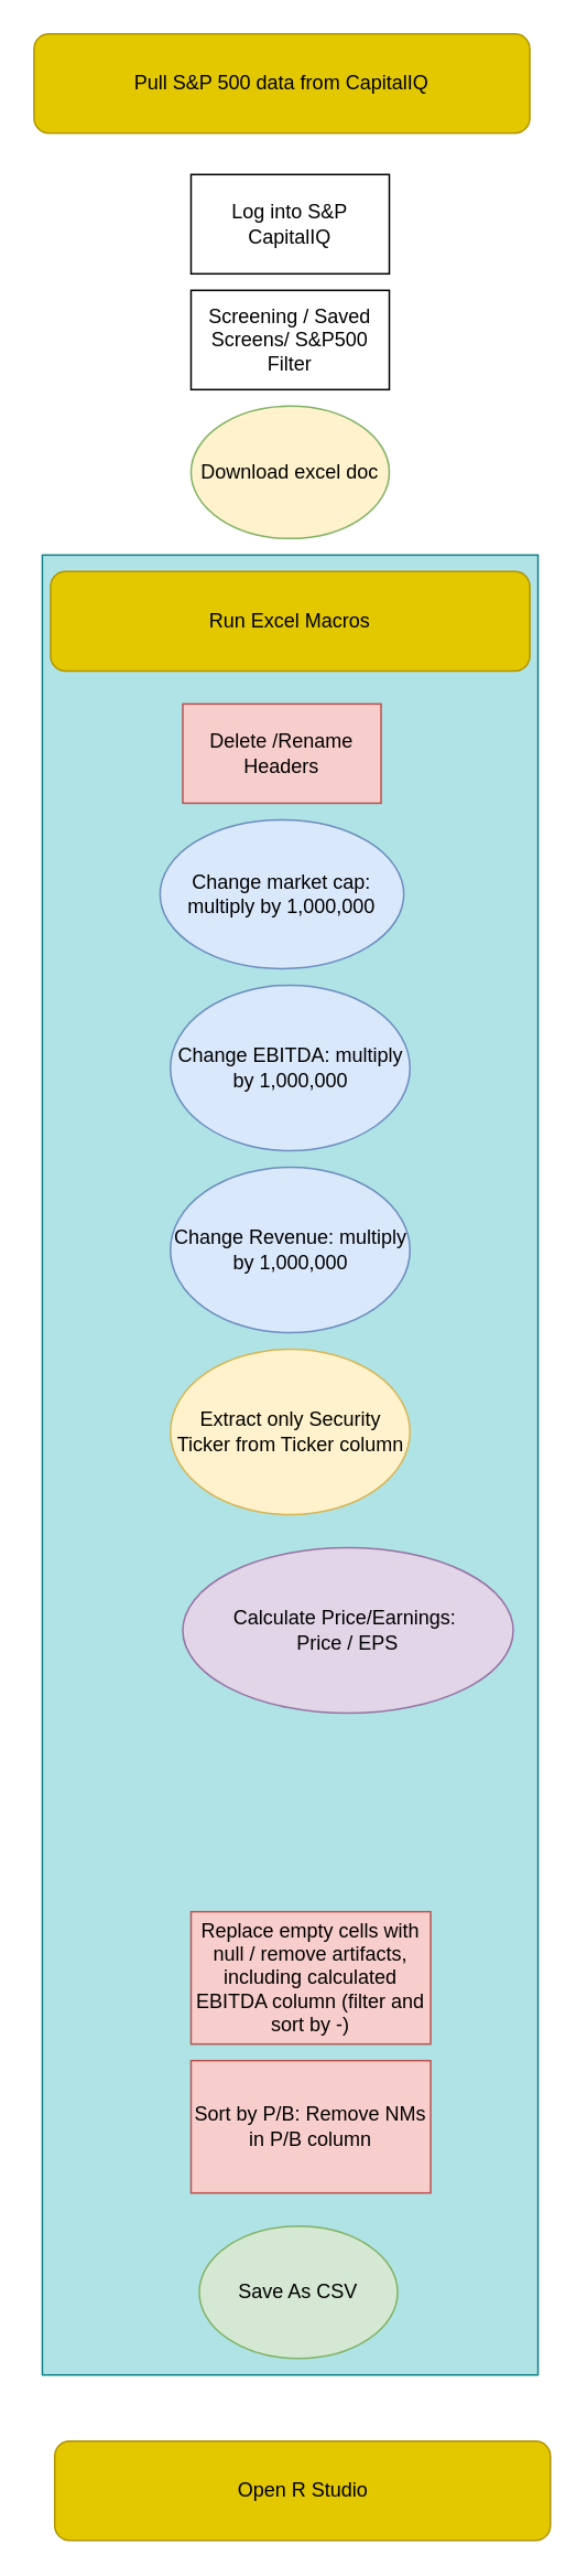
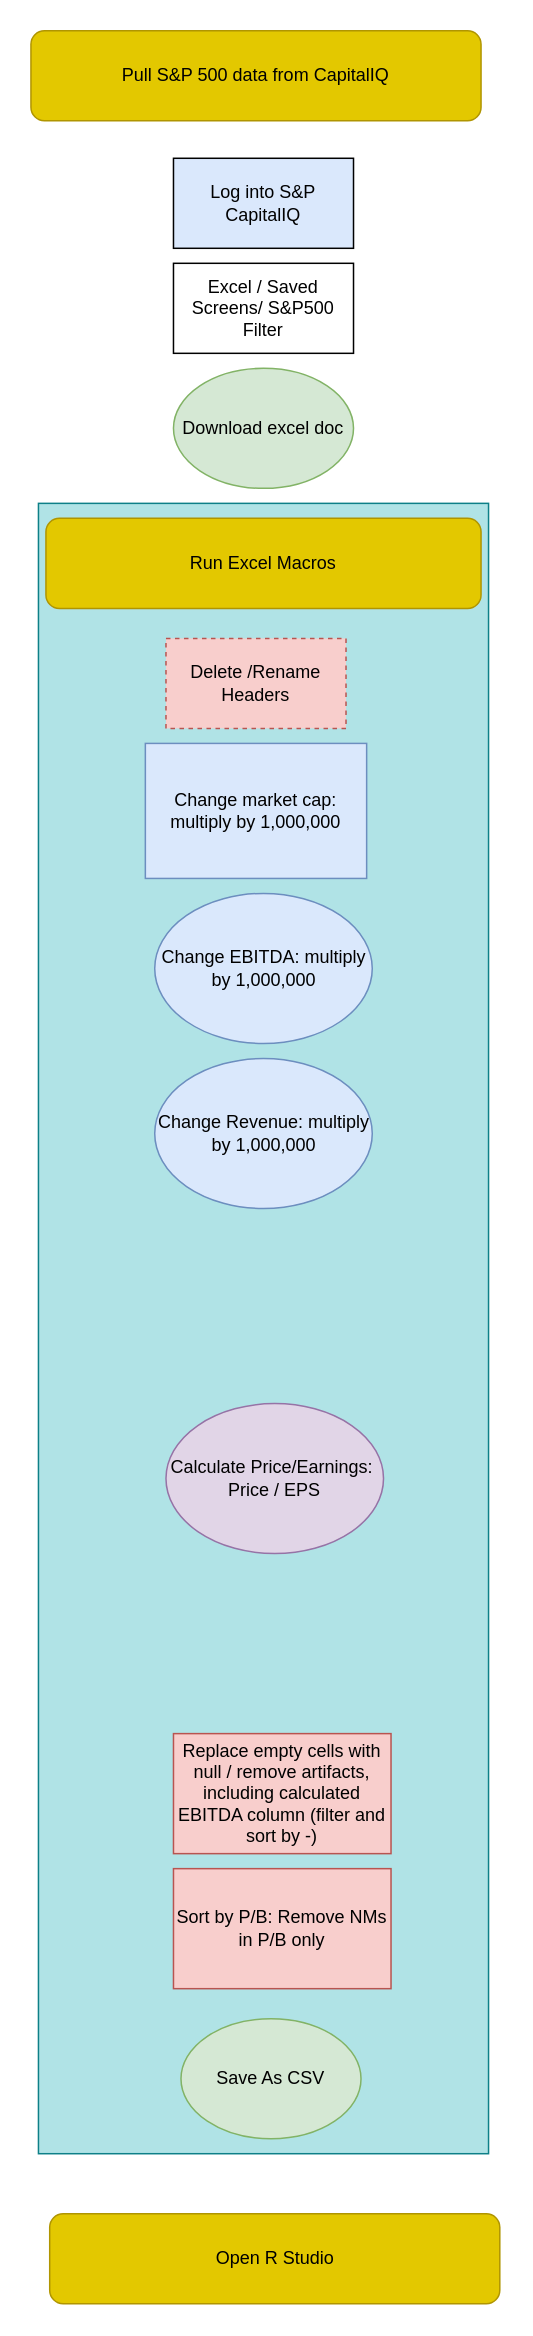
  <mxCell id="0" />
  <mxCell id="1" parent="0" />
  <mxCell id="2" value="" style="rounded=0;whiteSpace=wrap;html=1;fillColor=#b0e3e6;strokeColor=#0e8088;" vertex="1" parent="1"><mxGeometry x="25" y="335" width="300" height="1100" as="geometry" /></mxCell>
  <mxCell id="3" value="Pull S&amp;amp;P 500 data from CapitalIQ" style="rounded=1;whiteSpace=wrap;html=1;fillColor=#e3c800;fontColor=#000000;strokeColor=#B09500;" vertex="1" parent="1"><mxGeometry x="20" y="20" width="300" height="60" as="geometry" /></mxCell>
- <mxCell id="4" value="Screening / Saved Screens/ S&amp;amp;P500 Filter" style="rounded=0;whiteSpace=wrap;html=1;" vertex="1" parent="1"><mxGeometry x="115" y="175" width="120" height="60" as="geometry" /></mxCell>
- <mxCell id="5" value="Download excel doc" style="ellipse;whiteSpace=wrap;html=1;fillColor=#fff2cc;strokeColor=#82b366;" vertex="1" parent="1"><mxGeometry x="115" y="245" width="120" height="80" as="geometry" /></mxCell>
- <mxCell id="6" value="Delete /Rename Headers" style="rounded=0;whiteSpace=wrap;html=1;fillColor=#f8cecc;strokeColor=#b85450;" vertex="1" parent="1"><mxGeometry x="110" y="425" width="120" height="60" as="geometry" /></mxCell>
- <mxCell id="7" value="Change market cap: multiply by 1,000,000" style="ellipse;whiteSpace=wrap;html=1;fillColor=#dae8fc;strokeColor=#6c8ebf;" vertex="1" parent="1"><mxGeometry x="96.25" y="495" width="147.5" height="90" as="geometry" /></mxCell>
+ <mxCell id="4" value="Excel / Saved Screens/ S&amp;amp;P500 Filter" style="rounded=0;whiteSpace=wrap;html=1;" vertex="1" parent="1"><mxGeometry x="115" y="175" width="120" height="60" as="geometry" /></mxCell>
+ <mxCell id="5" value="Download excel doc" style="ellipse;whiteSpace=wrap;html=1;fillColor=#d5e8d4;strokeColor=#82b366;" vertex="1" parent="1"><mxGeometry x="115" y="245" width="120" height="80" as="geometry" /></mxCell>
+ <mxCell id="6" value="Delete /Rename Headers" style="rounded=0;whiteSpace=wrap;html=1;fillColor=#f8cecc;strokeColor=#b85450;dashed=1;" vertex="1" parent="1"><mxGeometry x="110" y="425" width="120" height="60" as="geometry" /></mxCell>
+ <mxCell id="7" value="Change market cap: multiply by 1,000,000" style="whiteSpace=wrap;html=1;fillColor=#dae8fc;strokeColor=#6c8ebf;rounded=0;" vertex="1" parent="1"><mxGeometry x="96.25" y="495" width="147.5" height="90" as="geometry" /></mxCell>
  <mxCell id="8" value="Change EBITDA: multiply by 1,000,000" style="ellipse;whiteSpace=wrap;html=1;fillColor=#dae8fc;strokeColor=#6c8ebf;" vertex="1" parent="1"><mxGeometry x="102.5" y="595" width="145" height="100" as="geometry" /></mxCell>
  <mxCell id="9" value="Replace empty cells with null / remove artifacts, including calculated EBITDA column (filter and sort by -)" style="square;whiteSpace=wrap;html=1;fillColor=#f8cecc;strokeColor=#b85450;" vertex="1" parent="1"><mxGeometry x="115" y="1155" width="145" height="80" as="geometry" /></mxCell>
- <mxCell id="10" value="Extract only Security Ticker from Ticker column" style="ellipse;whiteSpace=wrap;html=1;fillColor=#fff2cc;strokeColor=#d6b656;" vertex="1" parent="1"><mxGeometry x="102.5" y="815" width="145" height="100" as="geometry" /></mxCell>
- <mxCell id="11" value="Calculate Price/Earnings:&amp;nbsp;&lt;br&gt;Price / EPS" style="ellipse;whiteSpace=wrap;html=1;fillColor=#e1d5e7;strokeColor=#9673a6;" vertex="1" parent="1"><mxGeometry x="110" y="935" width="200" height="100" as="geometry" /></mxCell>
+ <mxCell id="11" value="Calculate Price/Earnings:&amp;nbsp;&lt;br&gt;Price / EPS" style="ellipse;whiteSpace=wrap;html=1;fillColor=#e1d5e7;strokeColor=#9673a6;" vertex="1" parent="1"><mxGeometry x="110" y="935" width="145" height="100" as="geometry" /></mxCell>
  <mxCell id="12" value="Change Revenue: multiply by 1,000,000" style="ellipse;whiteSpace=wrap;html=1;fillColor=#dae8fc;strokeColor=#6c8ebf;" vertex="1" parent="1"><mxGeometry x="102.5" y="705" width="145" height="100" as="geometry" /></mxCell>
  <mxCell id="13" value="Save As CSV" style="ellipse;whiteSpace=wrap;html=1;fillColor=#d5e8d4;strokeColor=#82b366;" vertex="1" parent="1"><mxGeometry x="120" y="1345" width="120" height="80" as="geometry" /></mxCell>
  <mxCell id="14" value="Run Excel Macros" style="rounded=1;whiteSpace=wrap;html=1;fillColor=#e3c800;strokeColor=#B09500;fontColor=#000000;" vertex="1" parent="1"><mxGeometry x="30" y="345" width="290" height="60" as="geometry" /></mxCell>
- <mxCell id="15" value="Log into S&amp;amp;P CapitalIQ" style="rounded=0;whiteSpace=wrap;html=1;" vertex="1" parent="1"><mxGeometry x="115" y="105" width="120" height="60" as="geometry" /></mxCell>
+ <mxCell id="15" value="Log into S&amp;amp;P CapitalIQ" style="rounded=0;whiteSpace=wrap;html=1;fillColor=#dae8fc;" vertex="1" parent="1"><mxGeometry x="115" y="105" width="120" height="60" as="geometry" /></mxCell>
  <mxCell id="16" value="Open R Studio" style="rounded=1;whiteSpace=wrap;html=1;fillColor=#e3c800;fontColor=#000000;strokeColor=#B09500;" vertex="1" parent="1"><mxGeometry x="32.5" y="1475" width="300" height="60" as="geometry" /></mxCell>
- <mxCell id="17" value="Sort by P/B: Remove NMs in P/B column" style="square;whiteSpace=wrap;html=1;fillColor=#f8cecc;strokeColor=#b85450;" vertex="1" parent="1"><mxGeometry x="115" y="1245" width="145" height="80" as="geometry" /></mxCell>
+ <mxCell id="17" value="Sort by P/B: Remove NMs in P/B only" style="square;whiteSpace=wrap;html=1;fillColor=#f8cecc;strokeColor=#b85450;" vertex="1" parent="1"><mxGeometry x="115" y="1245" width="145" height="80" as="geometry" /></mxCell>
